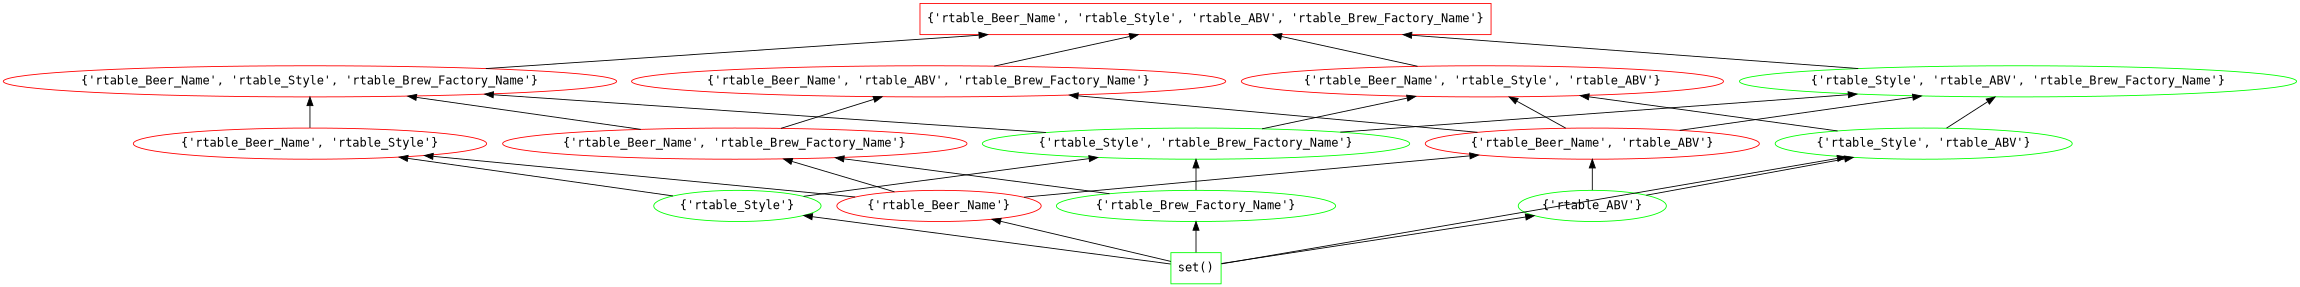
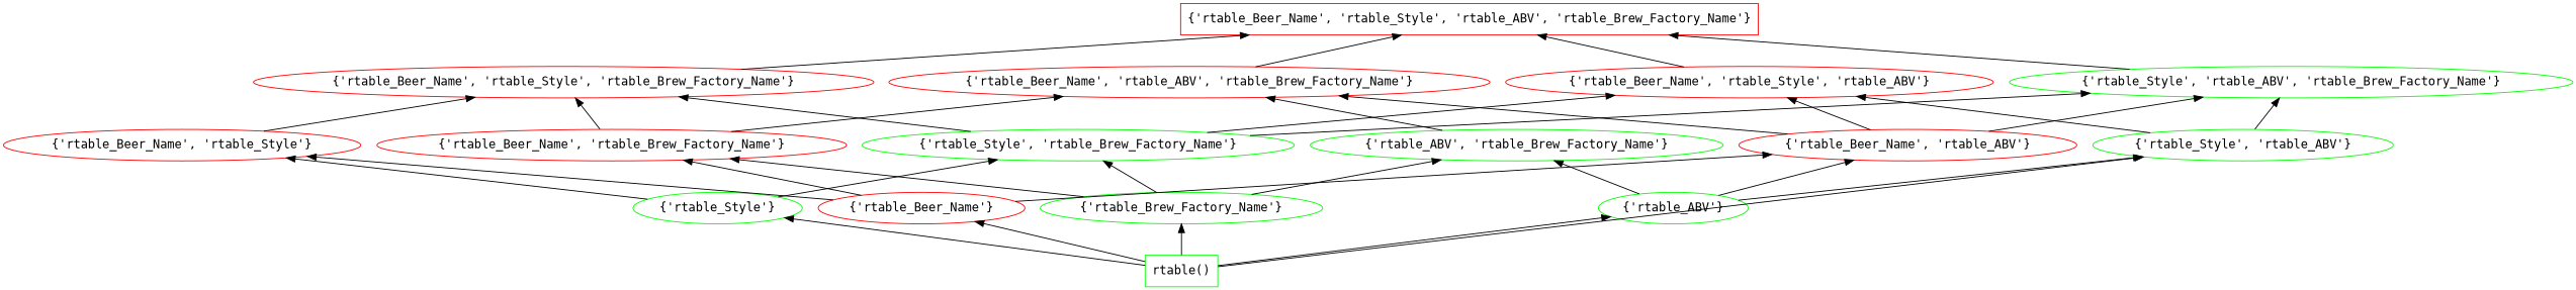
  digraph {
    fontname="DejaVu Sans Mono"
    rankdir=BT
    splines=line
    node [color=red fontname="DejaVu Sans Mono"]
    edge [fontname="DejaVu Sans Mono"]
    "{'rtable_Beer_Name', 'rtable_Style', 'rtable_ABV', 'rtable_Brew_Factory_Name'}" [shape=box]
-   "set()" [color=green shape=box]
+   "set()" [color=green shape=box label="rtable()"]
    "{'rtable_Beer_Name'}"
    "{'rtable_Brew_Factory_Name'}" [color=green]
    "{'rtable_Style'}" [color=green]
    "{'rtable_ABV'}" [color=green]
    "{'rtable_Style', 'rtable_ABV'}" [color=green]
    "{'rtable_Beer_Name', 'rtable_Brew_Factory_Name'}"
    "{'rtable_Beer_Name', 'rtable_Style'}"
    "{'rtable_Beer_Name', 'rtable_ABV'}"
    "{'rtable_Style', 'rtable_Brew_Factory_Name'}" [color=green]
+   "{'rtable_ABV', 'rtable_Brew_Factory_Name'}" [color=green]
    "{'rtable_Beer_Name', 'rtable_Style', 'rtable_Brew_Factory_Name'}"
    "{'rtable_Beer_Name', 'rtable_ABV', 'rtable_Brew_Factory_Name'}"
    "{'rtable_Beer_Name', 'rtable_Style', 'rtable_ABV'}"
    "{'rtable_Style', 'rtable_ABV', 'rtable_Brew_Factory_Name'}" [color=green]
    "set()" -> "{'rtable_Beer_Name'}"
    "set()" -> "{'rtable_Brew_Factory_Name'}"
    "set()" -> "{'rtable_Style'}"
    "set()" -> "{'rtable_ABV'}"
    "set()" -> "{'rtable_Style', 'rtable_ABV'}"
    "{'rtable_Beer_Name'}" -> "{'rtable_Beer_Name', 'rtable_Brew_Factory_Name'}"
    "{'rtable_Beer_Name'}" -> "{'rtable_Beer_Name', 'rtable_Style'}"
    "{'rtable_Beer_Name'}" -> "{'rtable_Beer_Name', 'rtable_ABV'}"
    "{'rtable_Brew_Factory_Name'}" -> "{'rtable_Beer_Name', 'rtable_Brew_Factory_Name'}"
    "{'rtable_Brew_Factory_Name'}" -> "{'rtable_Style', 'rtable_Brew_Factory_Name'}"
+   "{'rtable_Brew_Factory_Name'}" -> "{'rtable_ABV', 'rtable_Brew_Factory_Name'}"
    "{'rtable_Style'}" -> "{'rtable_Beer_Name', 'rtable_Style'}"
    "{'rtable_Style'}" -> "{'rtable_Style', 'rtable_Brew_Factory_Name'}"
    "{'rtable_ABV'}" -> "{'rtable_Style', 'rtable_ABV'}"
    "{'rtable_ABV'}" -> "{'rtable_Beer_Name', 'rtable_ABV'}"
+   "{'rtable_ABV'}" -> "{'rtable_ABV', 'rtable_Brew_Factory_Name'}"
    "{'rtable_Style', 'rtable_ABV'}" -> "{'rtable_Beer_Name', 'rtable_Style', 'rtable_ABV'}"
    "{'rtable_Style', 'rtable_ABV'}" -> "{'rtable_Style', 'rtable_ABV', 'rtable_Brew_Factory_Name'}"
    "{'rtable_Beer_Name', 'rtable_Brew_Factory_Name'}" -> "{'rtable_Beer_Name', 'rtable_Style', 'rtable_Brew_Factory_Name'}"
    "{'rtable_Beer_Name', 'rtable_Brew_Factory_Name'}" -> "{'rtable_Beer_Name', 'rtable_ABV', 'rtable_Brew_Factory_Name'}"
    "{'rtable_Beer_Name', 'rtable_Style'}" -> "{'rtable_Beer_Name', 'rtable_Style', 'rtable_Brew_Factory_Name'}"
    "{'rtable_Beer_Name', 'rtable_ABV'}" -> "{'rtable_Beer_Name', 'rtable_ABV', 'rtable_Brew_Factory_Name'}"
    "{'rtable_Beer_Name', 'rtable_ABV'}" -> "{'rtable_Beer_Name', 'rtable_Style', 'rtable_ABV'}"
    "{'rtable_Beer_Name', 'rtable_ABV'}" -> "{'rtable_Style', 'rtable_ABV', 'rtable_Brew_Factory_Name'}"
    "{'rtable_Style', 'rtable_Brew_Factory_Name'}" -> "{'rtable_Beer_Name', 'rtable_Style', 'rtable_Brew_Factory_Name'}"
    "{'rtable_Style', 'rtable_Brew_Factory_Name'}" -> "{'rtable_Beer_Name', 'rtable_Style', 'rtable_ABV'}"
    "{'rtable_Style', 'rtable_Brew_Factory_Name'}" -> "{'rtable_Style', 'rtable_ABV', 'rtable_Brew_Factory_Name'}"
+   "{'rtable_ABV', 'rtable_Brew_Factory_Name'}" -> "{'rtable_Beer_Name', 'rtable_ABV', 'rtable_Brew_Factory_Name'}"
    "{'rtable_Beer_Name', 'rtable_Style', 'rtable_Brew_Factory_Name'}" -> "{'rtable_Beer_Name', 'rtable_Style', 'rtable_ABV', 'rtable_Brew_Factory_Name'}"
    "{'rtable_Beer_Name', 'rtable_ABV', 'rtable_Brew_Factory_Name'}" -> "{'rtable_Beer_Name', 'rtable_Style', 'rtable_ABV', 'rtable_Brew_Factory_Name'}"
    "{'rtable_Beer_Name', 'rtable_Style', 'rtable_ABV'}" -> "{'rtable_Beer_Name', 'rtable_Style', 'rtable_ABV', 'rtable_Brew_Factory_Name'}"
    "{'rtable_Style', 'rtable_ABV', 'rtable_Brew_Factory_Name'}" -> "{'rtable_Beer_Name', 'rtable_Style', 'rtable_ABV', 'rtable_Brew_Factory_Name'}"
  }
